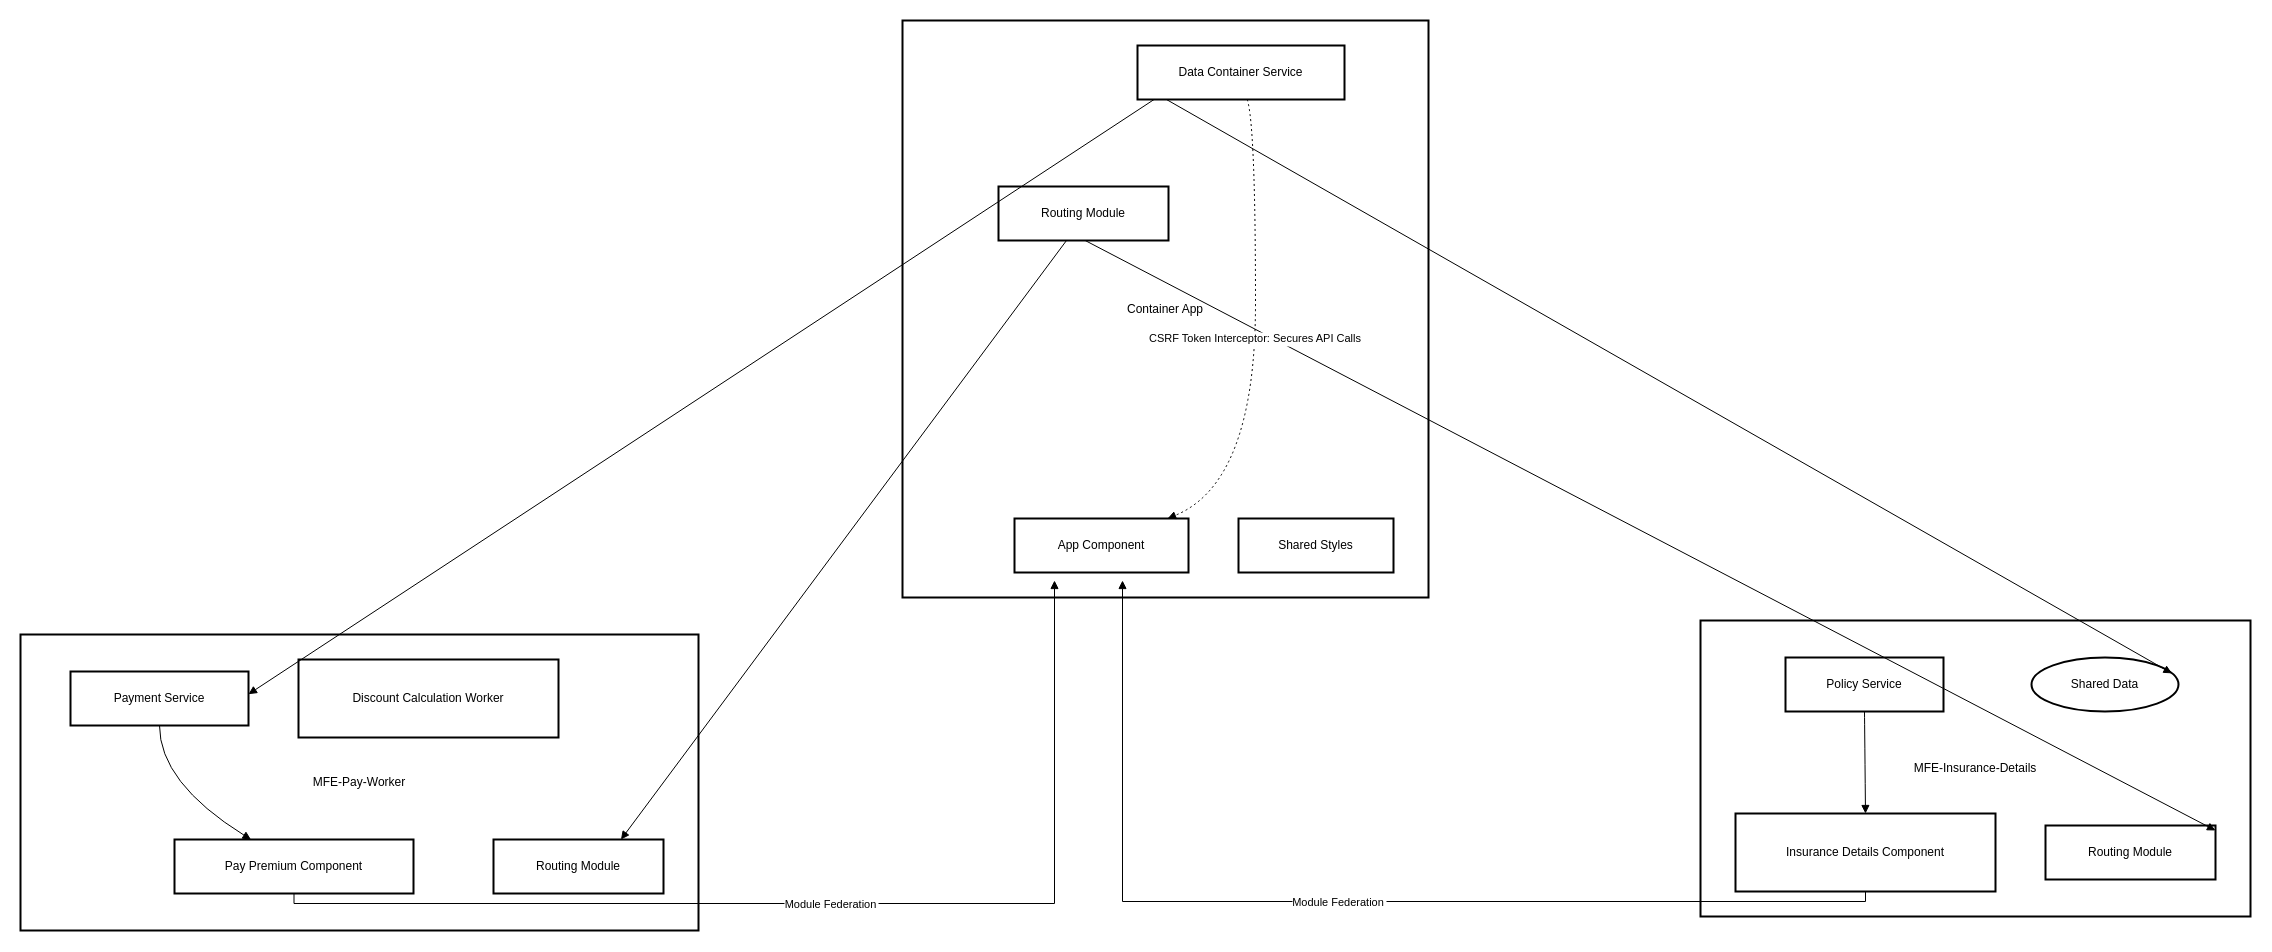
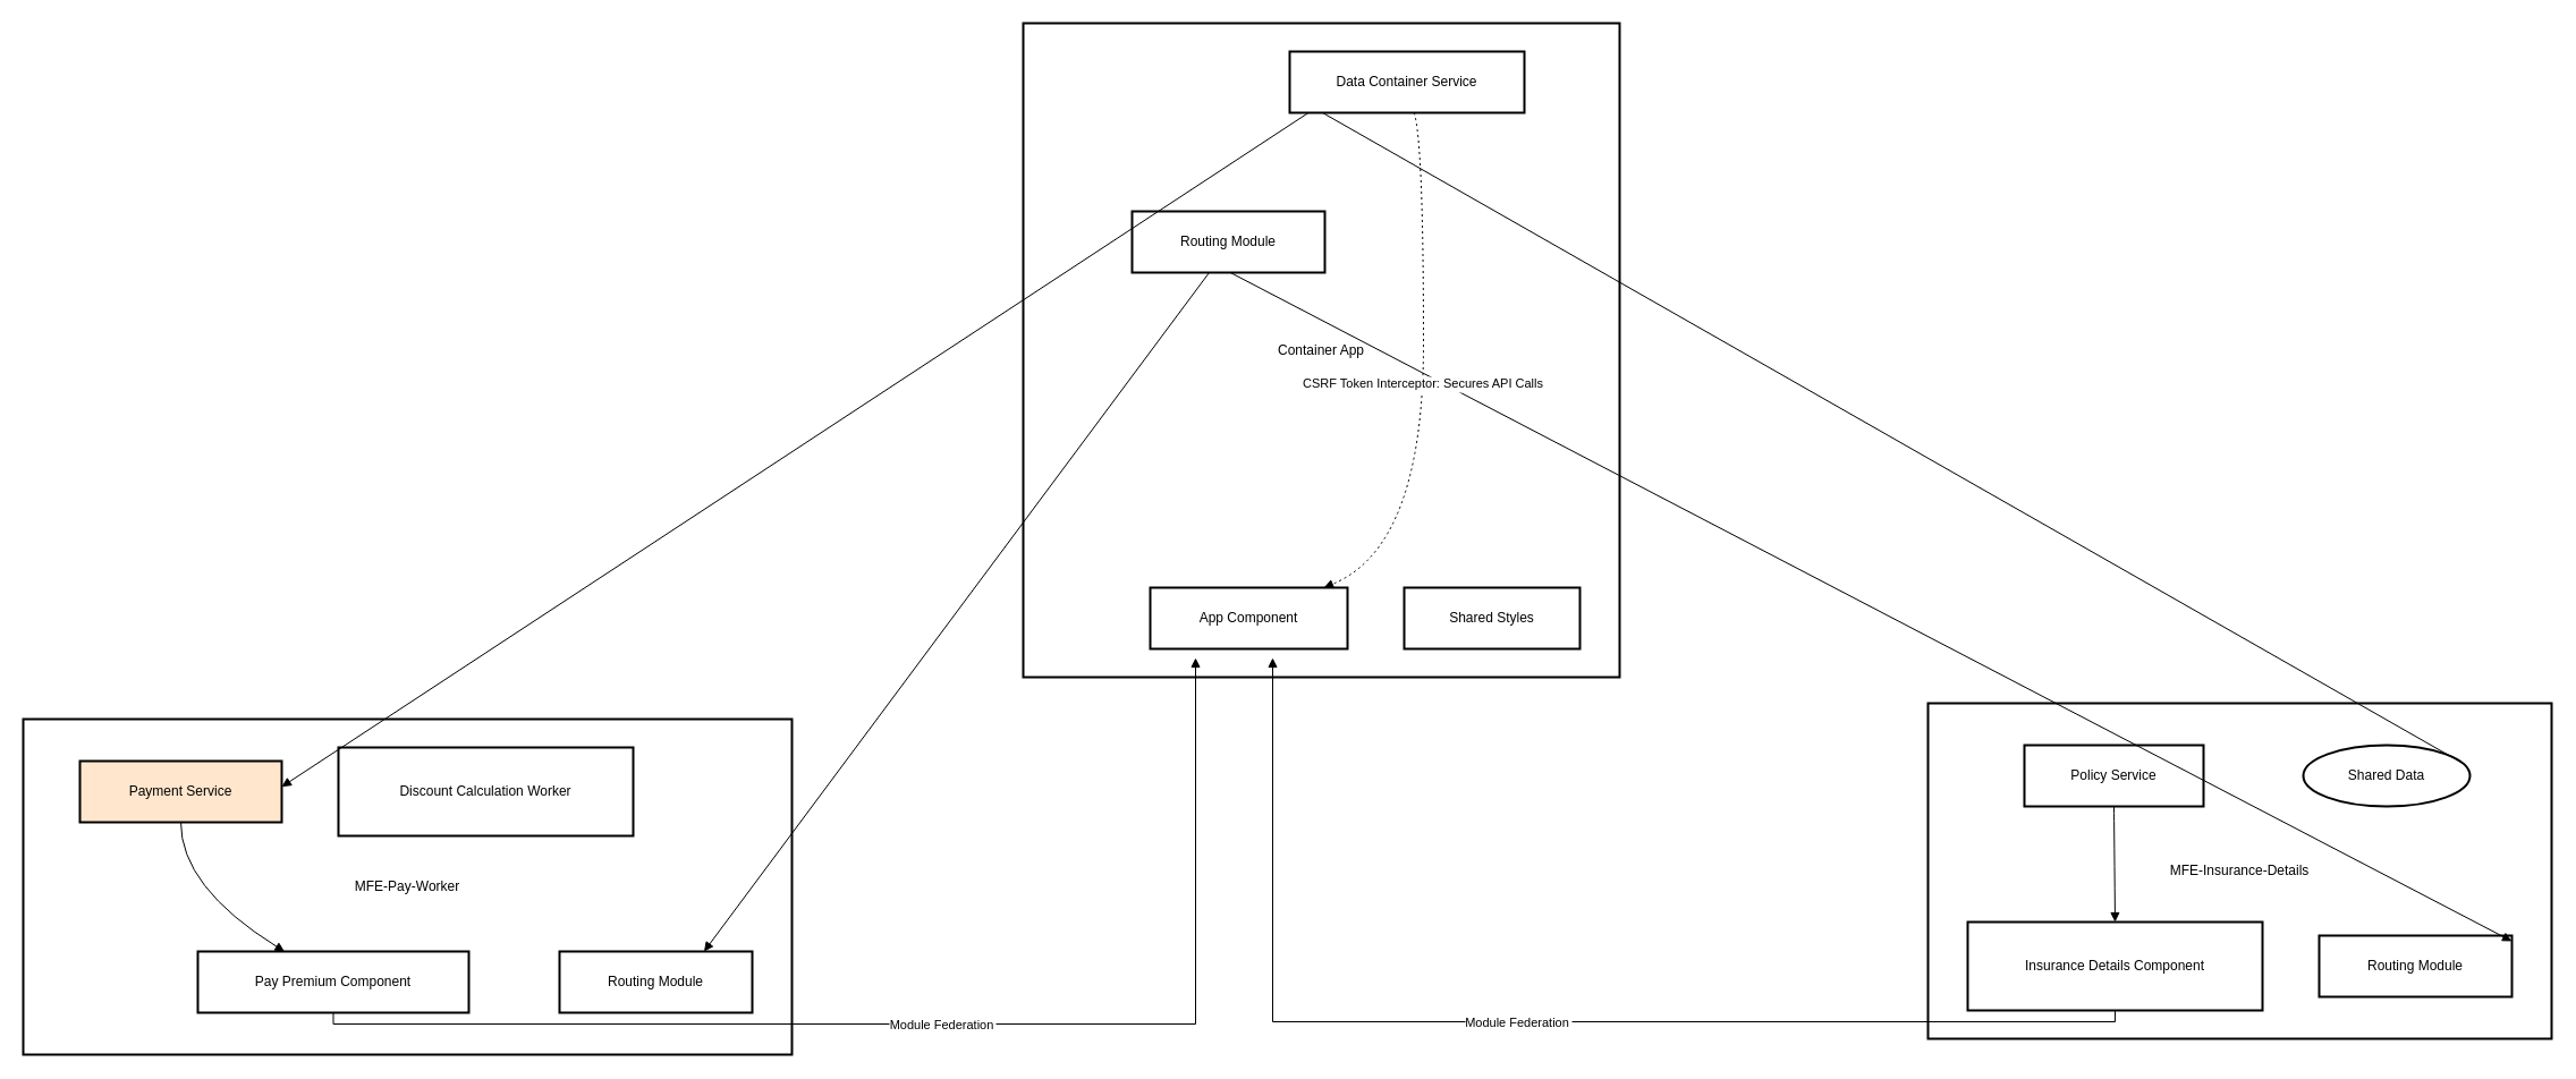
  <mxCell id="0" />
  <mxCell id="1" parent="0" />
  <mxCell id="2" value="MFE-Pay-Worker" style="whiteSpace=wrap;strokeWidth=2;" vertex="1" parent="1"><mxGeometry x="20" y="634" width="678" height="296" as="geometry" /></mxCell>
  <mxCell id="3" value="MFE-Insurance-Details" style="whiteSpace=wrap;strokeWidth=2;" vertex="1" parent="1"><mxGeometry x="1700" y="620" width="550" height="296" as="geometry" /></mxCell>
  <mxCell id="4" value="Container App" style="whiteSpace=wrap;strokeWidth=2;" vertex="1" parent="1"><mxGeometry x="902" width="526" height="577" as="geometry" y="20" /></mxCell>
  <mxCell id="5" value="App Component" style="whiteSpace=wrap;strokeWidth=2;" vertex="1" parent="1"><mxGeometry x="1014" y="518" width="174" height="54" as="geometry" /></mxCell>
  <mxCell id="6" value="Routing Module" style="whiteSpace=wrap;strokeWidth=2;" vertex="1" parent="1"><mxGeometry x="998" y="186" width="170" height="54" as="geometry" /></mxCell>
  <mxCell id="7" value="Shared Styles" style="whiteSpace=wrap;strokeWidth=2;" vertex="1" parent="1"><mxGeometry x="1238" y="518" width="155" height="54" as="geometry" /></mxCell>
  <mxCell id="8" value="Data Container Service" style="whiteSpace=wrap;strokeWidth=2;" vertex="1" parent="1"><mxGeometry x="1137" y="45" width="207" height="54" as="geometry" /></mxCell>
  <mxCell id="9" value="Insurance Details Component" style="whiteSpace=wrap;strokeWidth=2;" vertex="1" parent="1"><mxGeometry x="1735" y="813" width="260" height="78" as="geometry" /></mxCell>
  <mxCell id="10" value="Policy Service" style="whiteSpace=wrap;strokeWidth=2;" vertex="1" parent="1"><mxGeometry x="1785" y="657" width="158" height="54" as="geometry" /></mxCell>
  <mxCell id="11" value="Routing Module" style="whiteSpace=wrap;strokeWidth=2;" vertex="1" parent="1"><mxGeometry x="2045" y="825" width="170" height="54" as="geometry" /></mxCell>
  <mxCell id="12" value="Shared Data" style="ellipse;whiteSpace=wrap;strokeWidth=2;" vertex="1" parent="1"><mxGeometry x="2031" y="657" width="147" height="54" as="geometry" /></mxCell>
  <mxCell id="13" value="Pay Premium Component" style="whiteSpace=wrap;strokeWidth=2;" vertex="1" parent="1"><mxGeometry x="174" y="839" width="239" height="54" as="geometry" /></mxCell>
  <mxCell id="14" value="Discount Calculation Worker" style="whiteSpace=wrap;strokeWidth=2;" vertex="1" parent="1"><mxGeometry x="298" y="659" width="260" height="78" as="geometry" /></mxCell>
  <mxCell id="15" value="Routing Module" style="whiteSpace=wrap;strokeWidth=2;" vertex="1" parent="1"><mxGeometry x="493" y="839" width="170" height="54" as="geometry" /></mxCell>
- <mxCell id="16" value="Payment Service" style="whiteSpace=wrap;strokeWidth=2;" vertex="1" parent="1"><mxGeometry x="70" y="671" width="178" height="54" as="geometry" /></mxCell>
+ <mxCell id="16" value="Payment Service" style="whiteSpace=wrap;strokeWidth=2;fillColor=#ffe6cc;" vertex="1" parent="1"><mxGeometry x="70" y="671" width="178" height="54" as="geometry" /></mxCell>
  <mxCell id="17" value="" style="startArrow=none;endArrow=block;exitX=0.51;exitY=1;entryX=0.99;entryY=0.1;rounded=0;" edge="1" parent="1" source="6" target="11"><mxGeometry relative="1" as="geometry" /></mxCell>
  <mxCell id="18" value="" style="startArrow=none;endArrow=block;exitX=0.4;exitY=1;entryX=0.75;entryY=0;rounded=0;entryDx=0;entryDy=0;" edge="1" parent="1" source="6" target="15"><mxGeometry relative="1" as="geometry" /></mxCell>
- <mxCell id="19" value="" style="startArrow=none;endArrow=block;exitX=0.14;exitY=1;entryX=0.99;entryY=0.26;rounded=0;" edge="1" parent="1" source="8" target="12"><mxGeometry relative="1" as="geometry" /></mxCell>
+ <mxCell id="19" value="" style="startArrow=none;endArrow=none;exitX=0.14;exitY=1;entryX=0.99;entryY=0.26;rounded=0;" edge="1" parent="1" source="8" target="12"><mxGeometry relative="1" as="geometry" /></mxCell>
  <mxCell id="20" value="" style="startArrow=none;endArrow=block;exitX=0.08;exitY=1;entryX=1;entryY=0.42;rounded=0;" edge="1" parent="1" source="8" target="16"><mxGeometry relative="1" as="geometry" /></mxCell>
  <mxCell id="21" value="CSRF Token Interceptor: Secures API Calls" style="curved=1;dashed=1;dashPattern=2 3;startArrow=none;endArrow=block;exitX=0.53;exitY=1;entryX=0.88;entryY=0;rounded=0;" edge="1" parent="1" source="8" target="5"><mxGeometry relative="1" as="geometry"><Array as="points"><mxPoint x="1255" y="124" /><mxPoint x="1255" y="482" /></Array></mxGeometry></mxCell>
  <mxCell id="22" value="" style="curved=1;startArrow=none;endArrow=block;exitX=0.5;exitY=1;entryX=0.5;entryY=0;rounded=0;" edge="1" parent="1" source="10" target="9"><mxGeometry relative="1" as="geometry"><Array as="points" /></mxGeometry></mxCell>
  <mxCell id="23" value="" style="curved=1;startArrow=none;endArrow=block;exitX=0.5;exitY=1;entryX=0.32;entryY=0;rounded=0;" edge="1" parent="1" source="16" target="13"><mxGeometry relative="1" as="geometry"><Array as="points"><mxPoint x="159" y="782" /></Array></mxGeometry></mxCell>
  <mxCell id="24" value="Module Federation" style="startArrow=none;endArrow=block;exitX=0.5;exitY=1;rounded=0;edgeStyle=orthogonalEdgeStyle;" edge="1" parent="1" source="9"><mxGeometry relative="1" as="geometry"><Array as="points"><mxPoint x="1865" y="901" /><mxPoint x="1122" y="901" /></Array><mxPoint x="1122" y="580" as="targetPoint" /></mxGeometry></mxCell>
  <mxCell id="25" value="Module Federation" style="startArrow=none;endArrow=block;exitX=0.5;exitY=1;rounded=0;edgeStyle=orthogonalEdgeStyle;" edge="1" parent="1" source="13"><mxGeometry relative="1" as="geometry"><Array as="points"><mxPoint x="294" y="903" /><mxPoint x="1054" y="903" /></Array><mxPoint x="1054" y="580" as="targetPoint" /></mxGeometry></mxCell>
